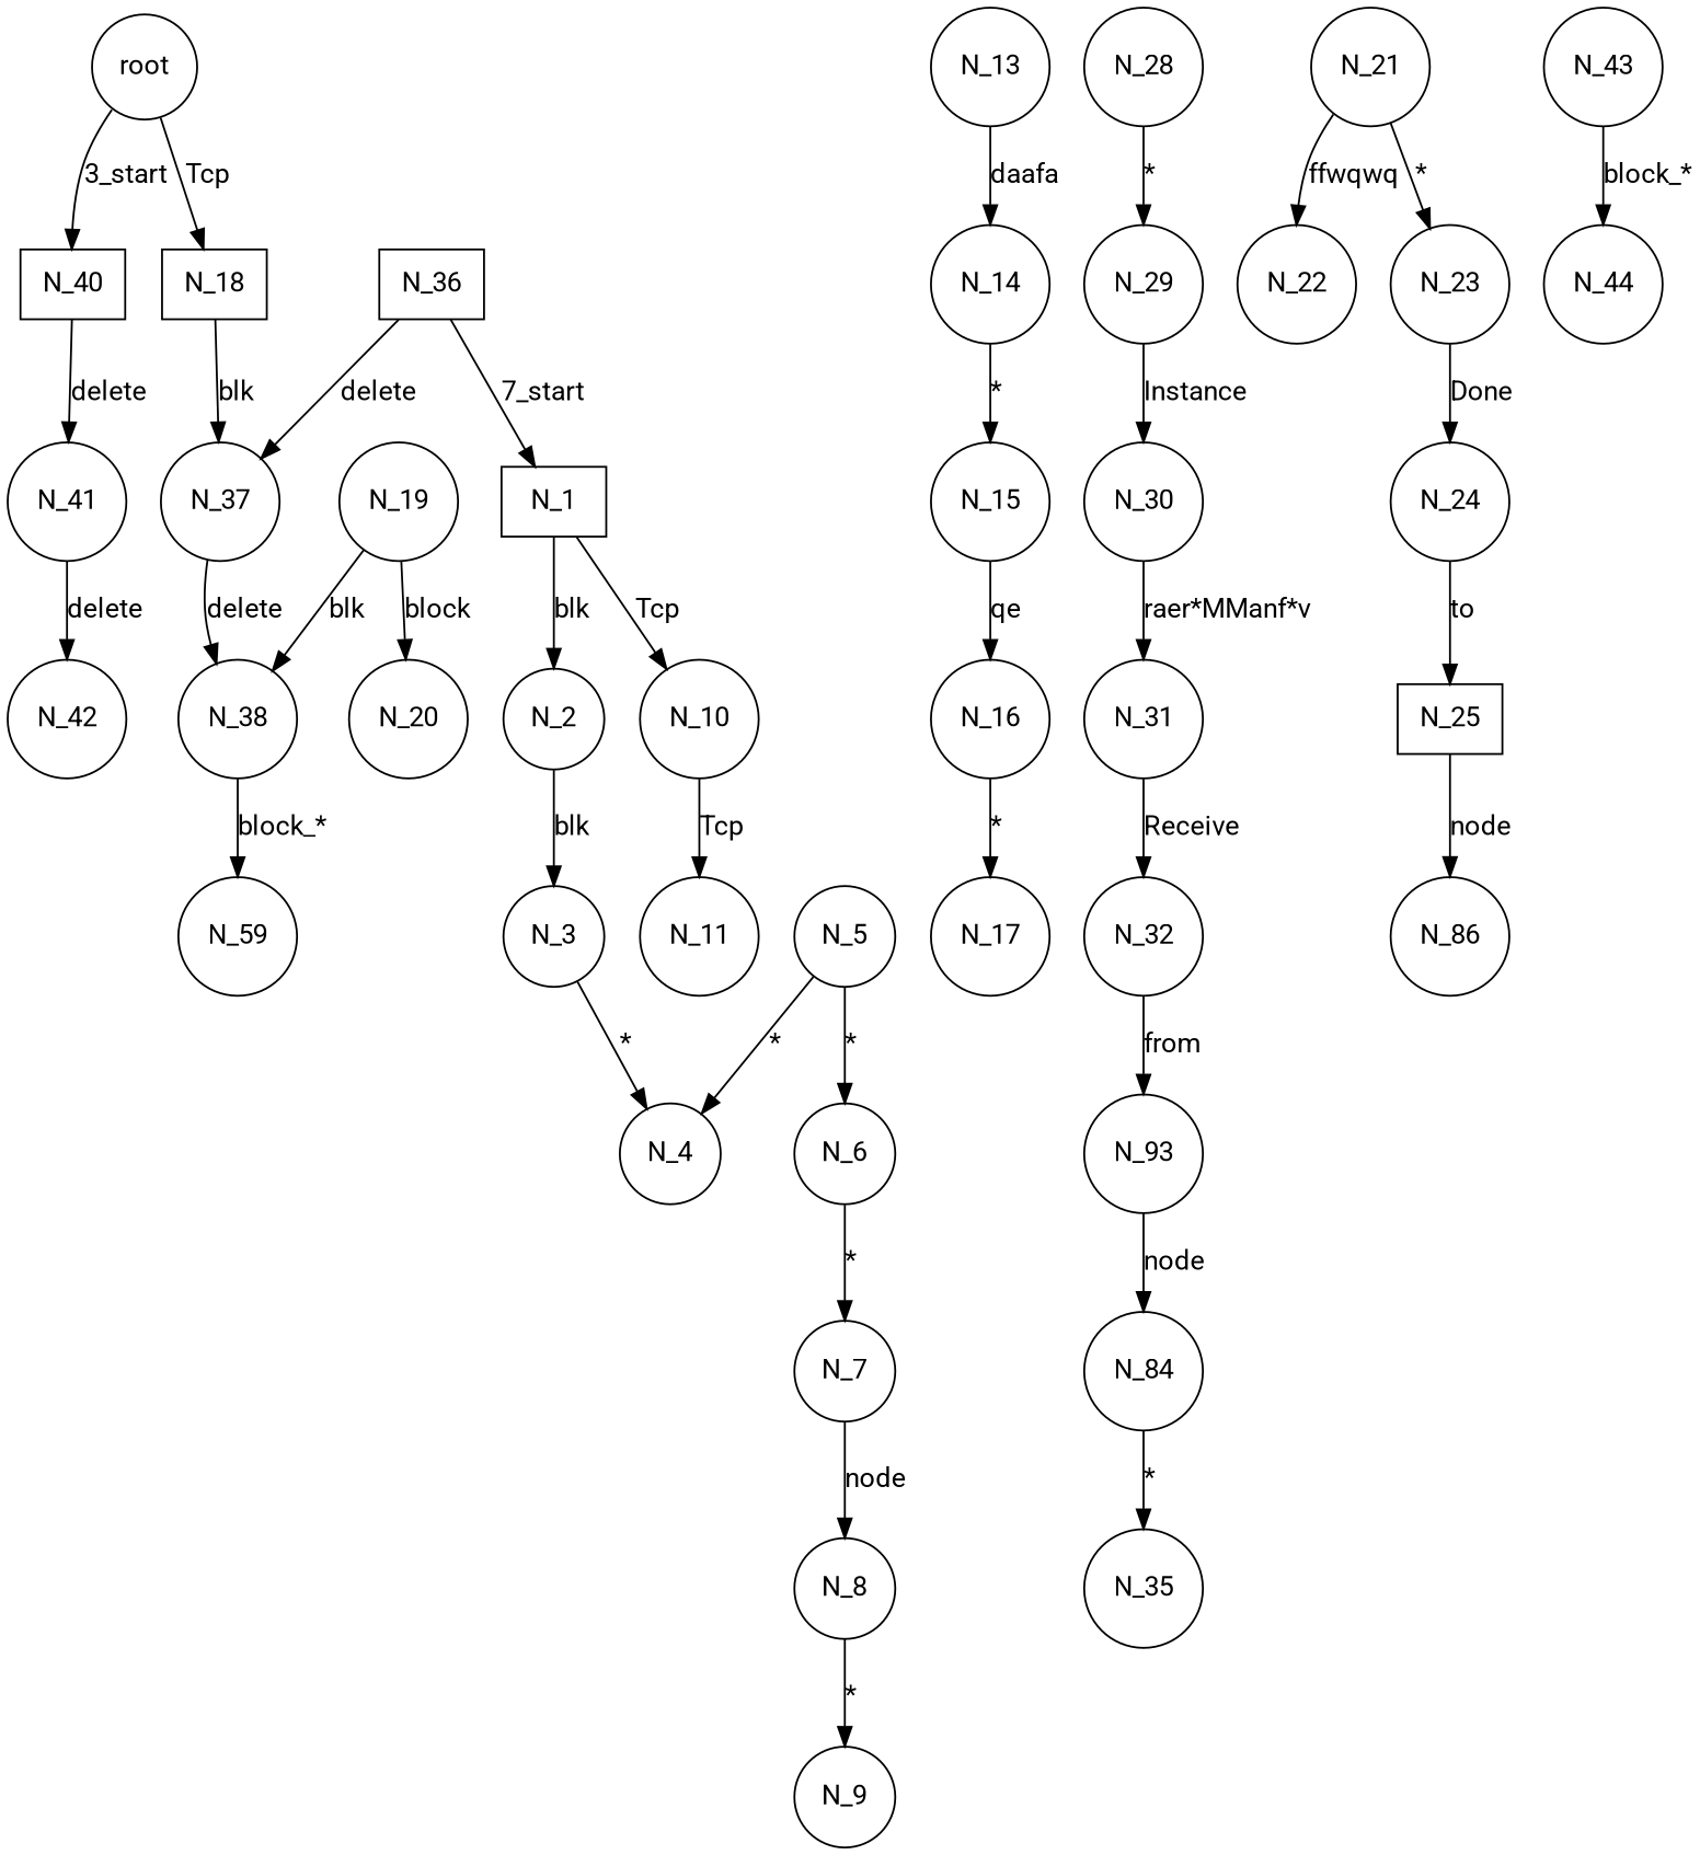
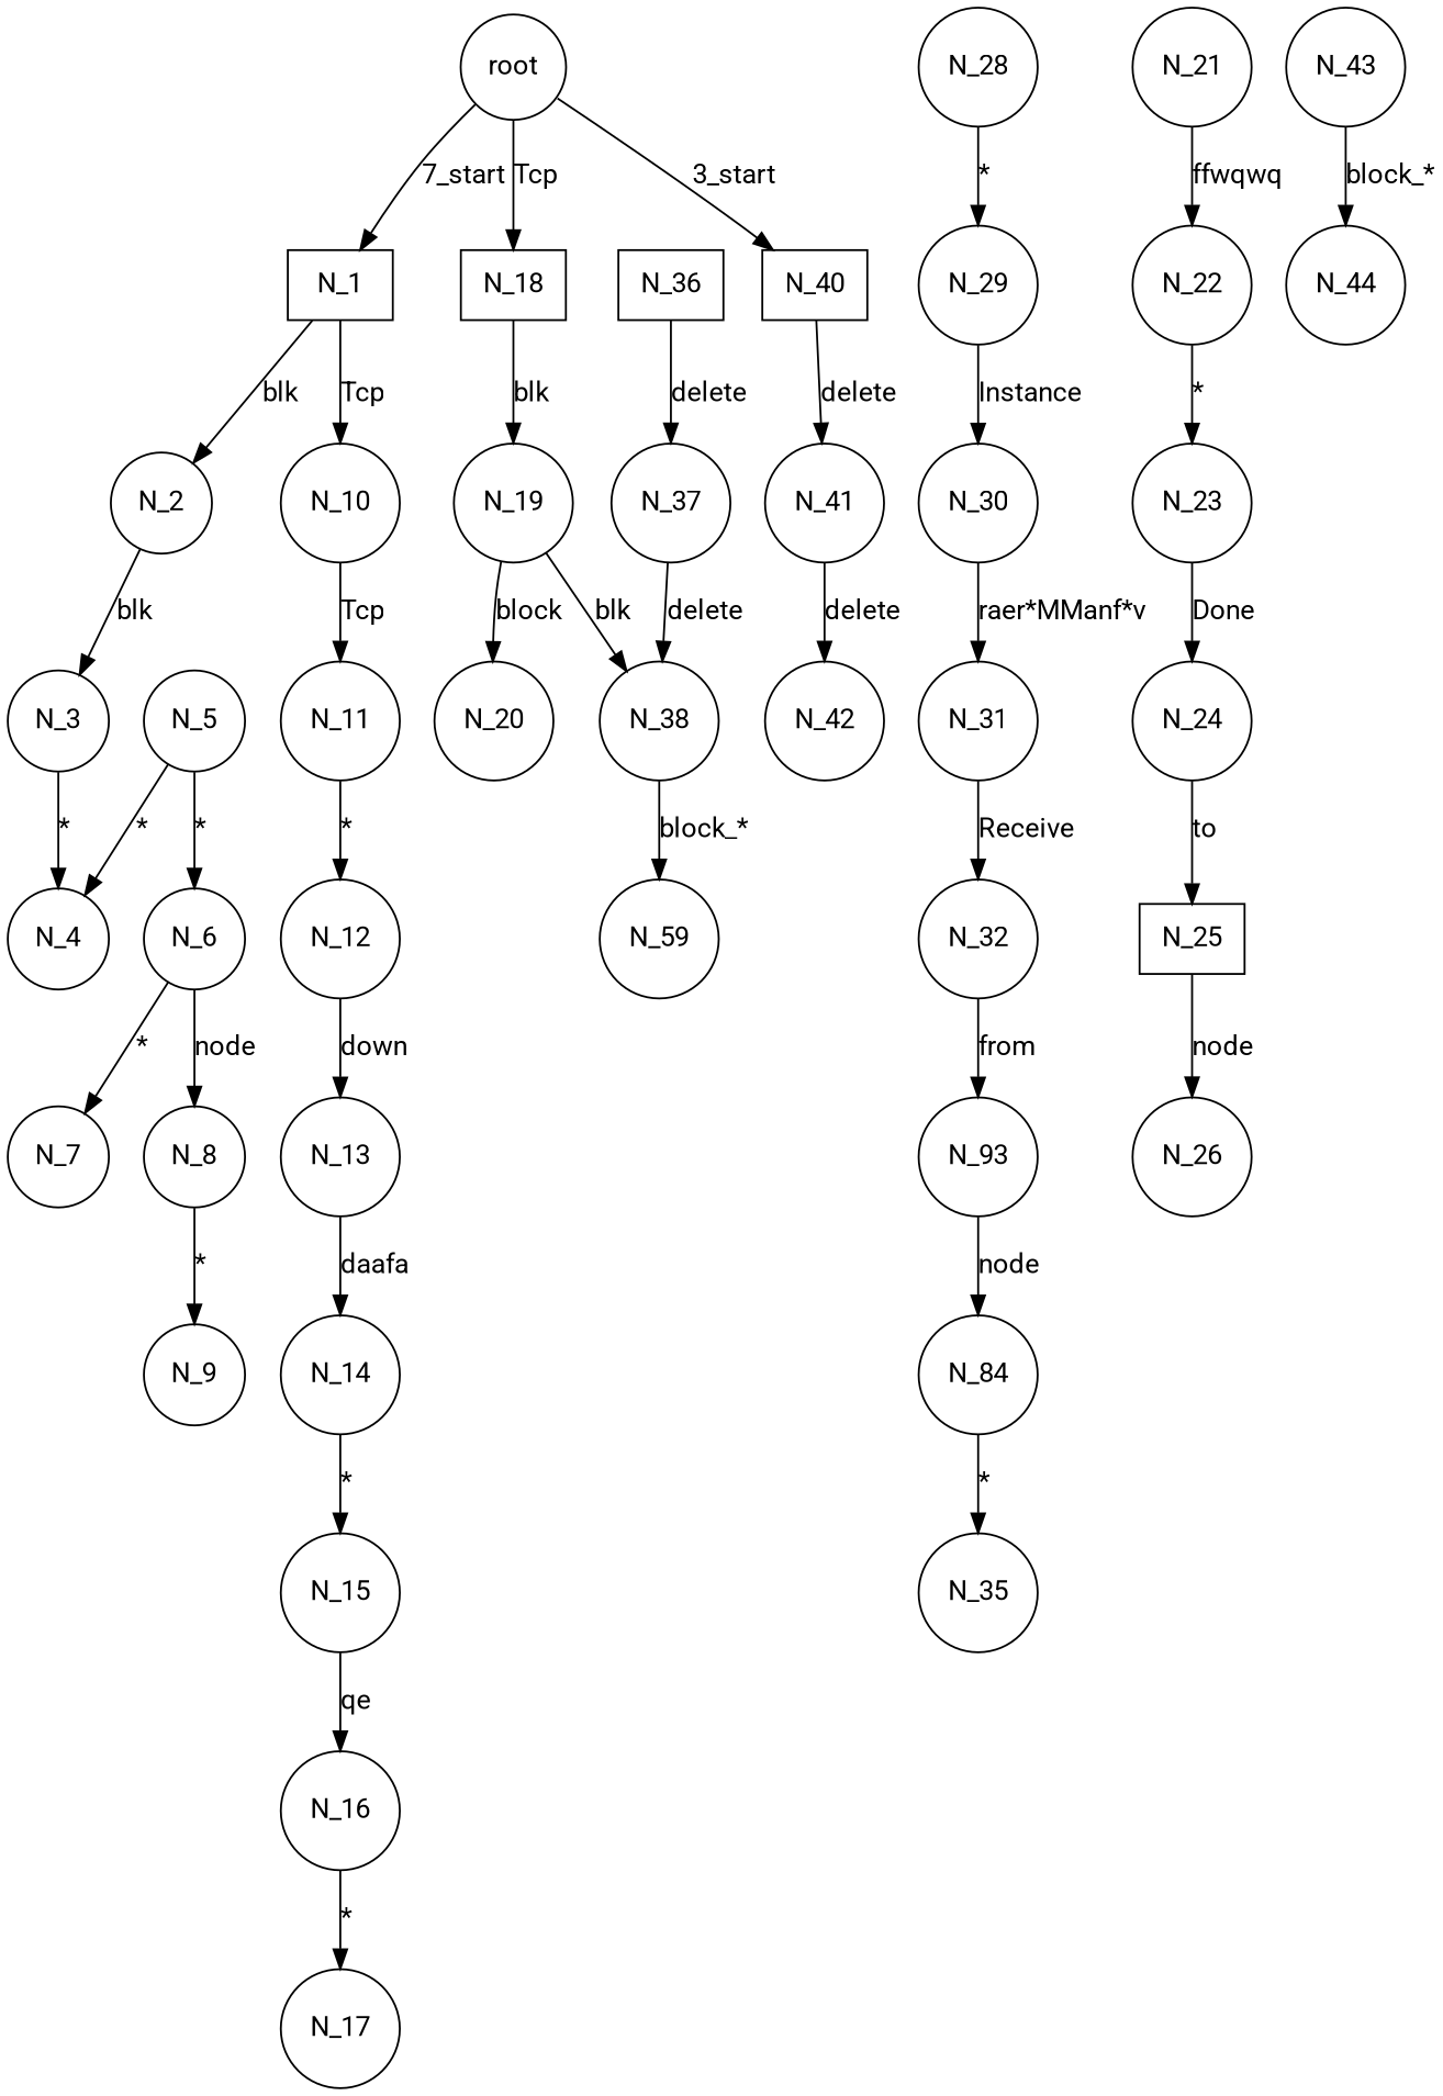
  strict digraph {
    fontname=Roboto
    node [fontname=Roboto shape=circle]
    edge [fontname=Roboto]
    n1 [label=root]
    N_1 [shape=box]
    N_18 [shape=box]
    N_40 [shape=box]
    N_2
    N_10
    N_19
    N_36 [shape=box]
    N_37
    N_41
    N_3
    N_11
    N_4
    N_5
    N_6
    N_7
    N_8
    N_9
+   N_12
    N_13
    N_14
    N_15
    N_16
    N_17
    N_20
    N_38
    N_28
    N_29
    N_21
    N_22
    N_23
    N_24
    N_25 [shape=box]
-   N_26 [label=N_86]
+   N_26
    N_30
    N_31
    N_32
    n38 [label=N_93]
    n39 [label=N_84]
    N_35
    n41 [label=N_59]
    N_42
    N_43
    N_44
-   N_36 -> N_1 [label="7_start"]
+   n1 -> N_1 [label="7_start"]
    n1 -> N_18 [label=Tcp]
    n1 -> N_40 [label="3_start"]
    N_1 -> N_2 [label=blk]
    N_1 -> N_10 [label=Tcp]
-   N_18 -> N_37 [label=blk]
+   N_18 -> N_19 [label=blk]
    N_40 -> N_41 [label=delete]
    N_2 -> N_3 [label=blk]
    N_10 -> N_11 [label=Tcp]
    N_19 -> N_20 [label=block]
    N_19 -> N_38 [label=blk]
    N_36 -> N_37 [label=delete]
    N_37 -> N_38 [label=delete]
    N_41 -> N_42 [label=delete]
    N_3 -> N_4 [label="*"]
+   N_11 -> N_12 [label="*"]
    N_5 -> N_4 [label="*"]
    N_5 -> N_6 [label="*"]
    N_6 -> N_7 [label="*"]
-   N_7 -> N_8 [label="node"]
+   N_6 -> N_8 [label="node"]
    N_8 -> N_9 [label="*"]
+   N_12 -> N_13 [label=down]
    N_13 -> N_14 [label=daafa]
    N_14 -> N_15 [label="*"]
    N_15 -> N_16 [label=qe]
    N_16 -> N_17 [label="*"]
    N_38 -> n41 [label="block_*"]
    N_28 -> N_29 [label="*"]
    N_29 -> N_30 [label=Instance]
    N_21 -> N_22 [label=ffwqwq]
-   N_21 -> N_23 [label="*"]
+   N_22 -> N_23 [label="*"]
    N_23 -> N_24 [label=Done]
    N_24 -> N_25 [label=to]
    N_25 -> N_26 [label="node"]
    N_30 -> N_31 [label="raer*MManf*v"]
    N_31 -> N_32 [label=Receive]
    N_32 -> n38 [label=from]
    n38 -> n39 [label="node"]
    n39 -> N_35 [label="*"]
    N_43 -> N_44 [label="block_*"]
  }
